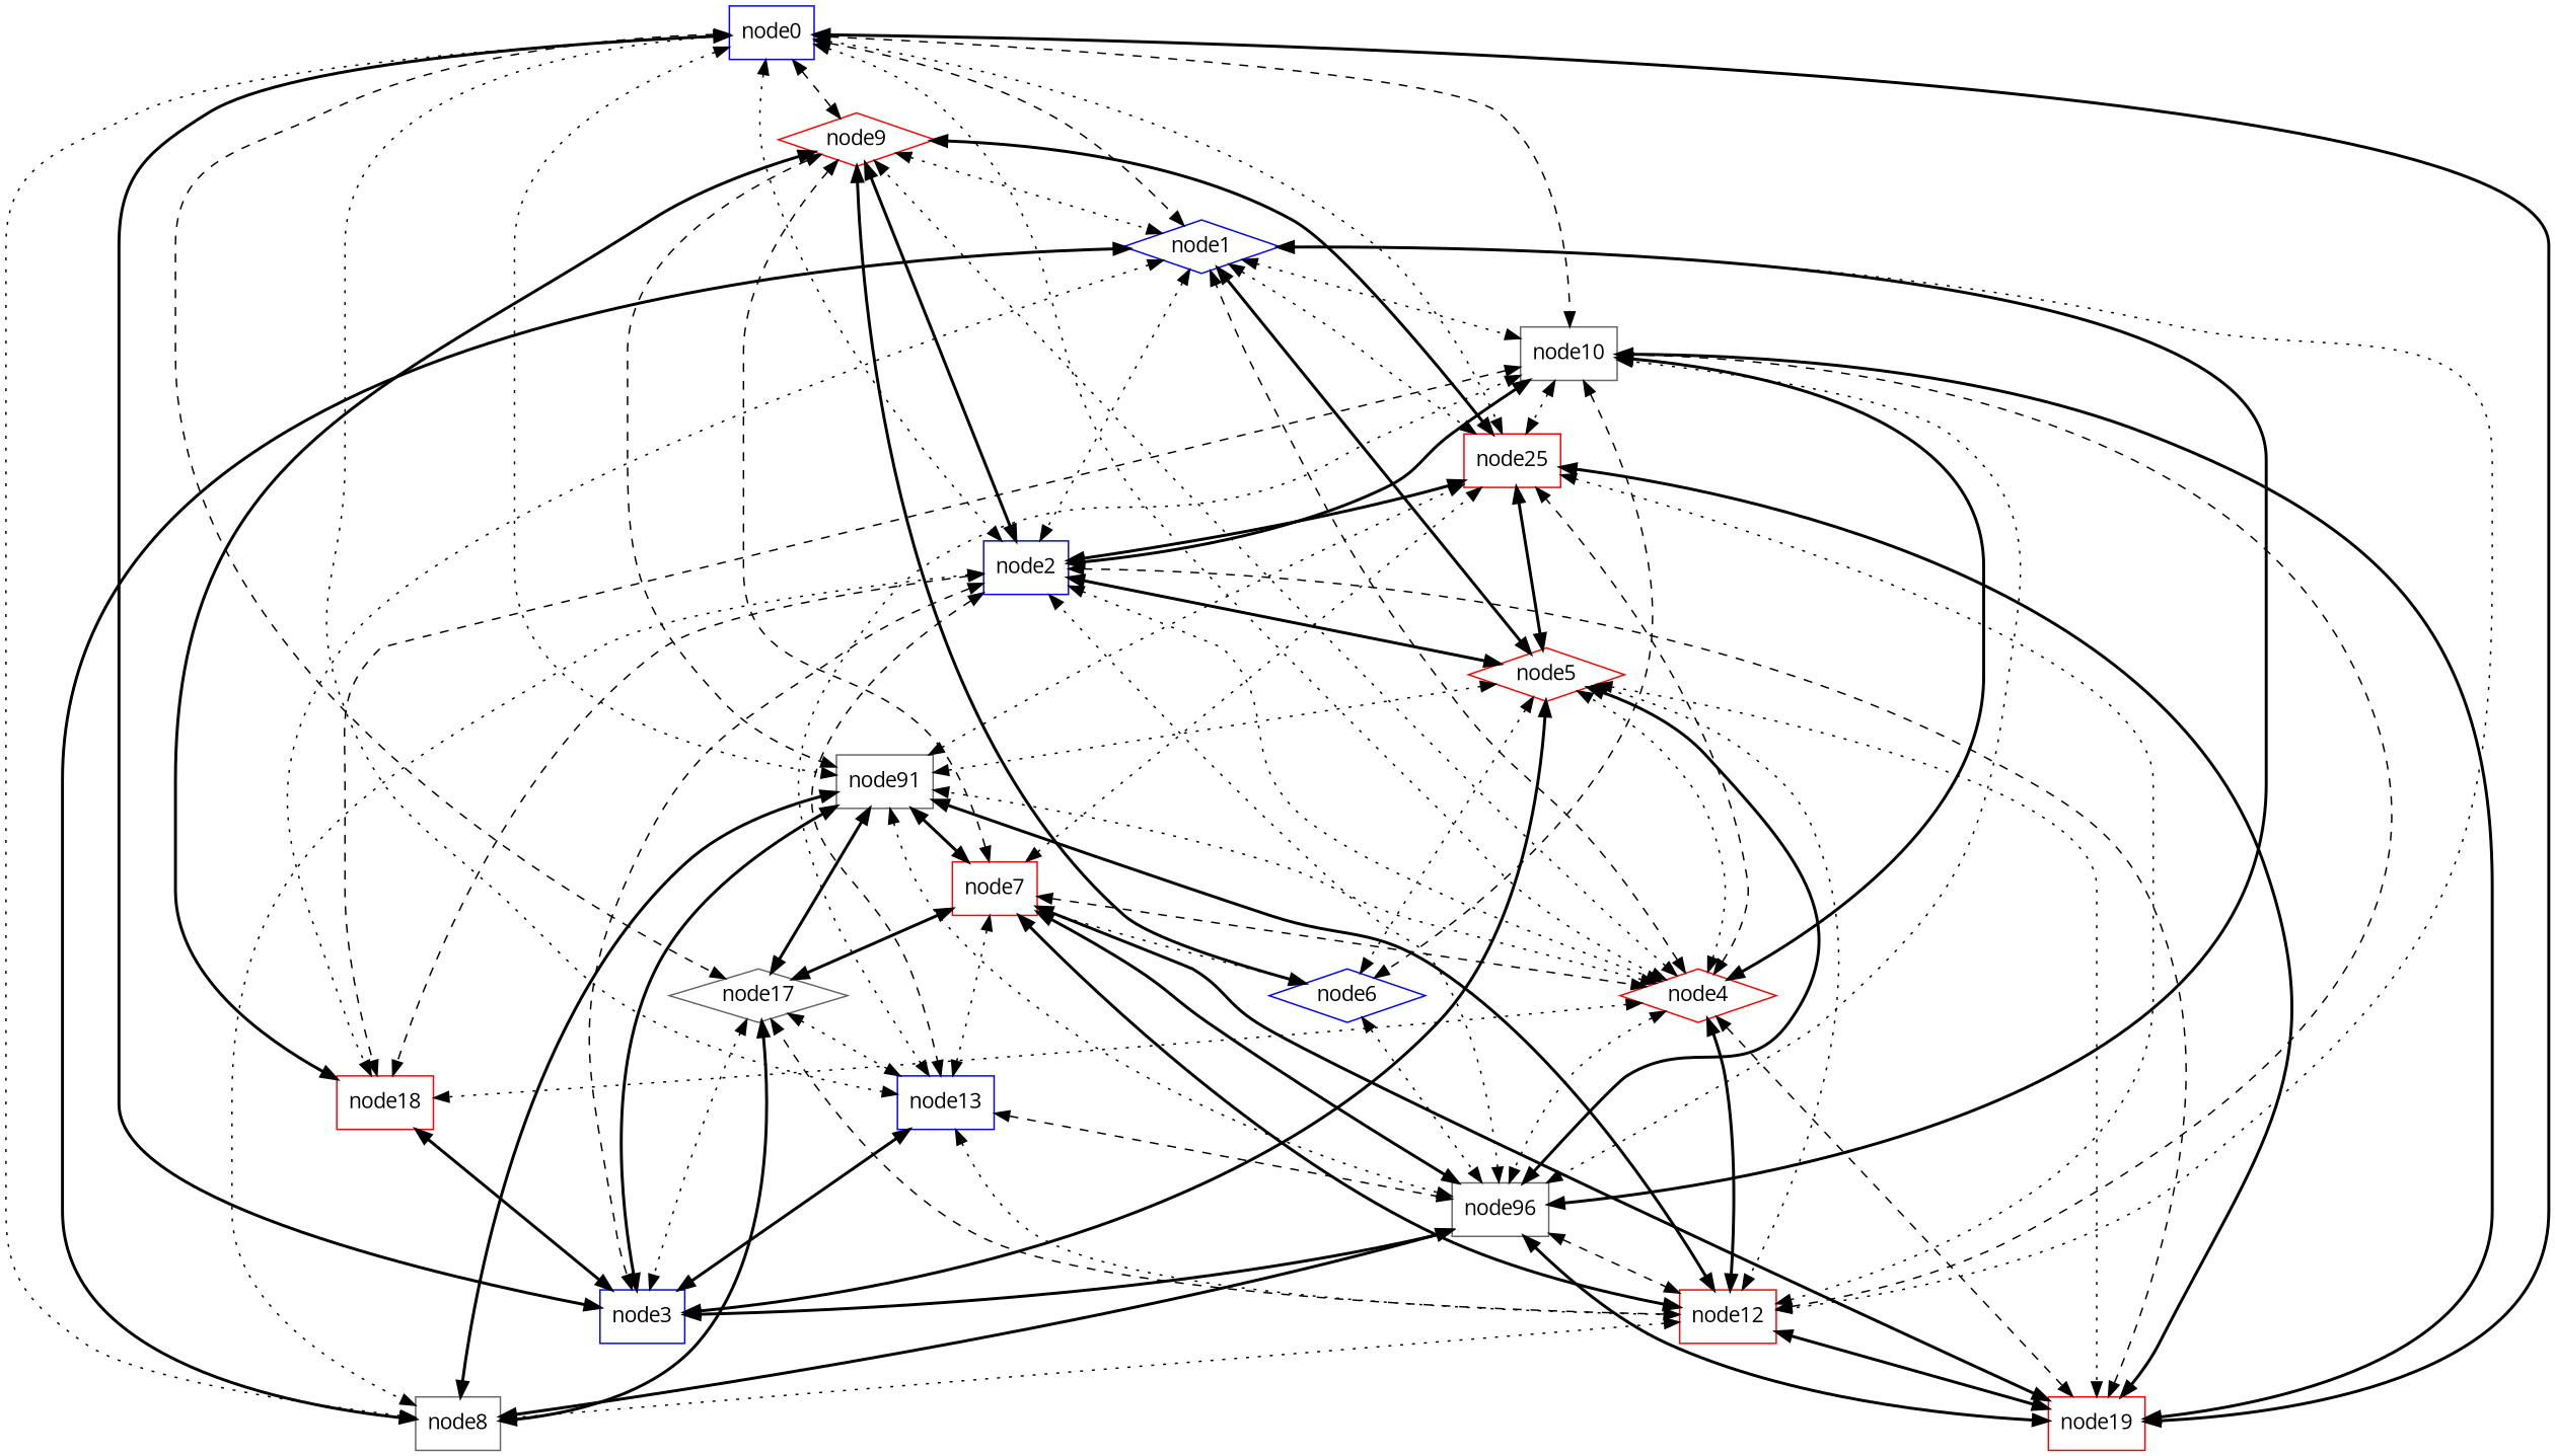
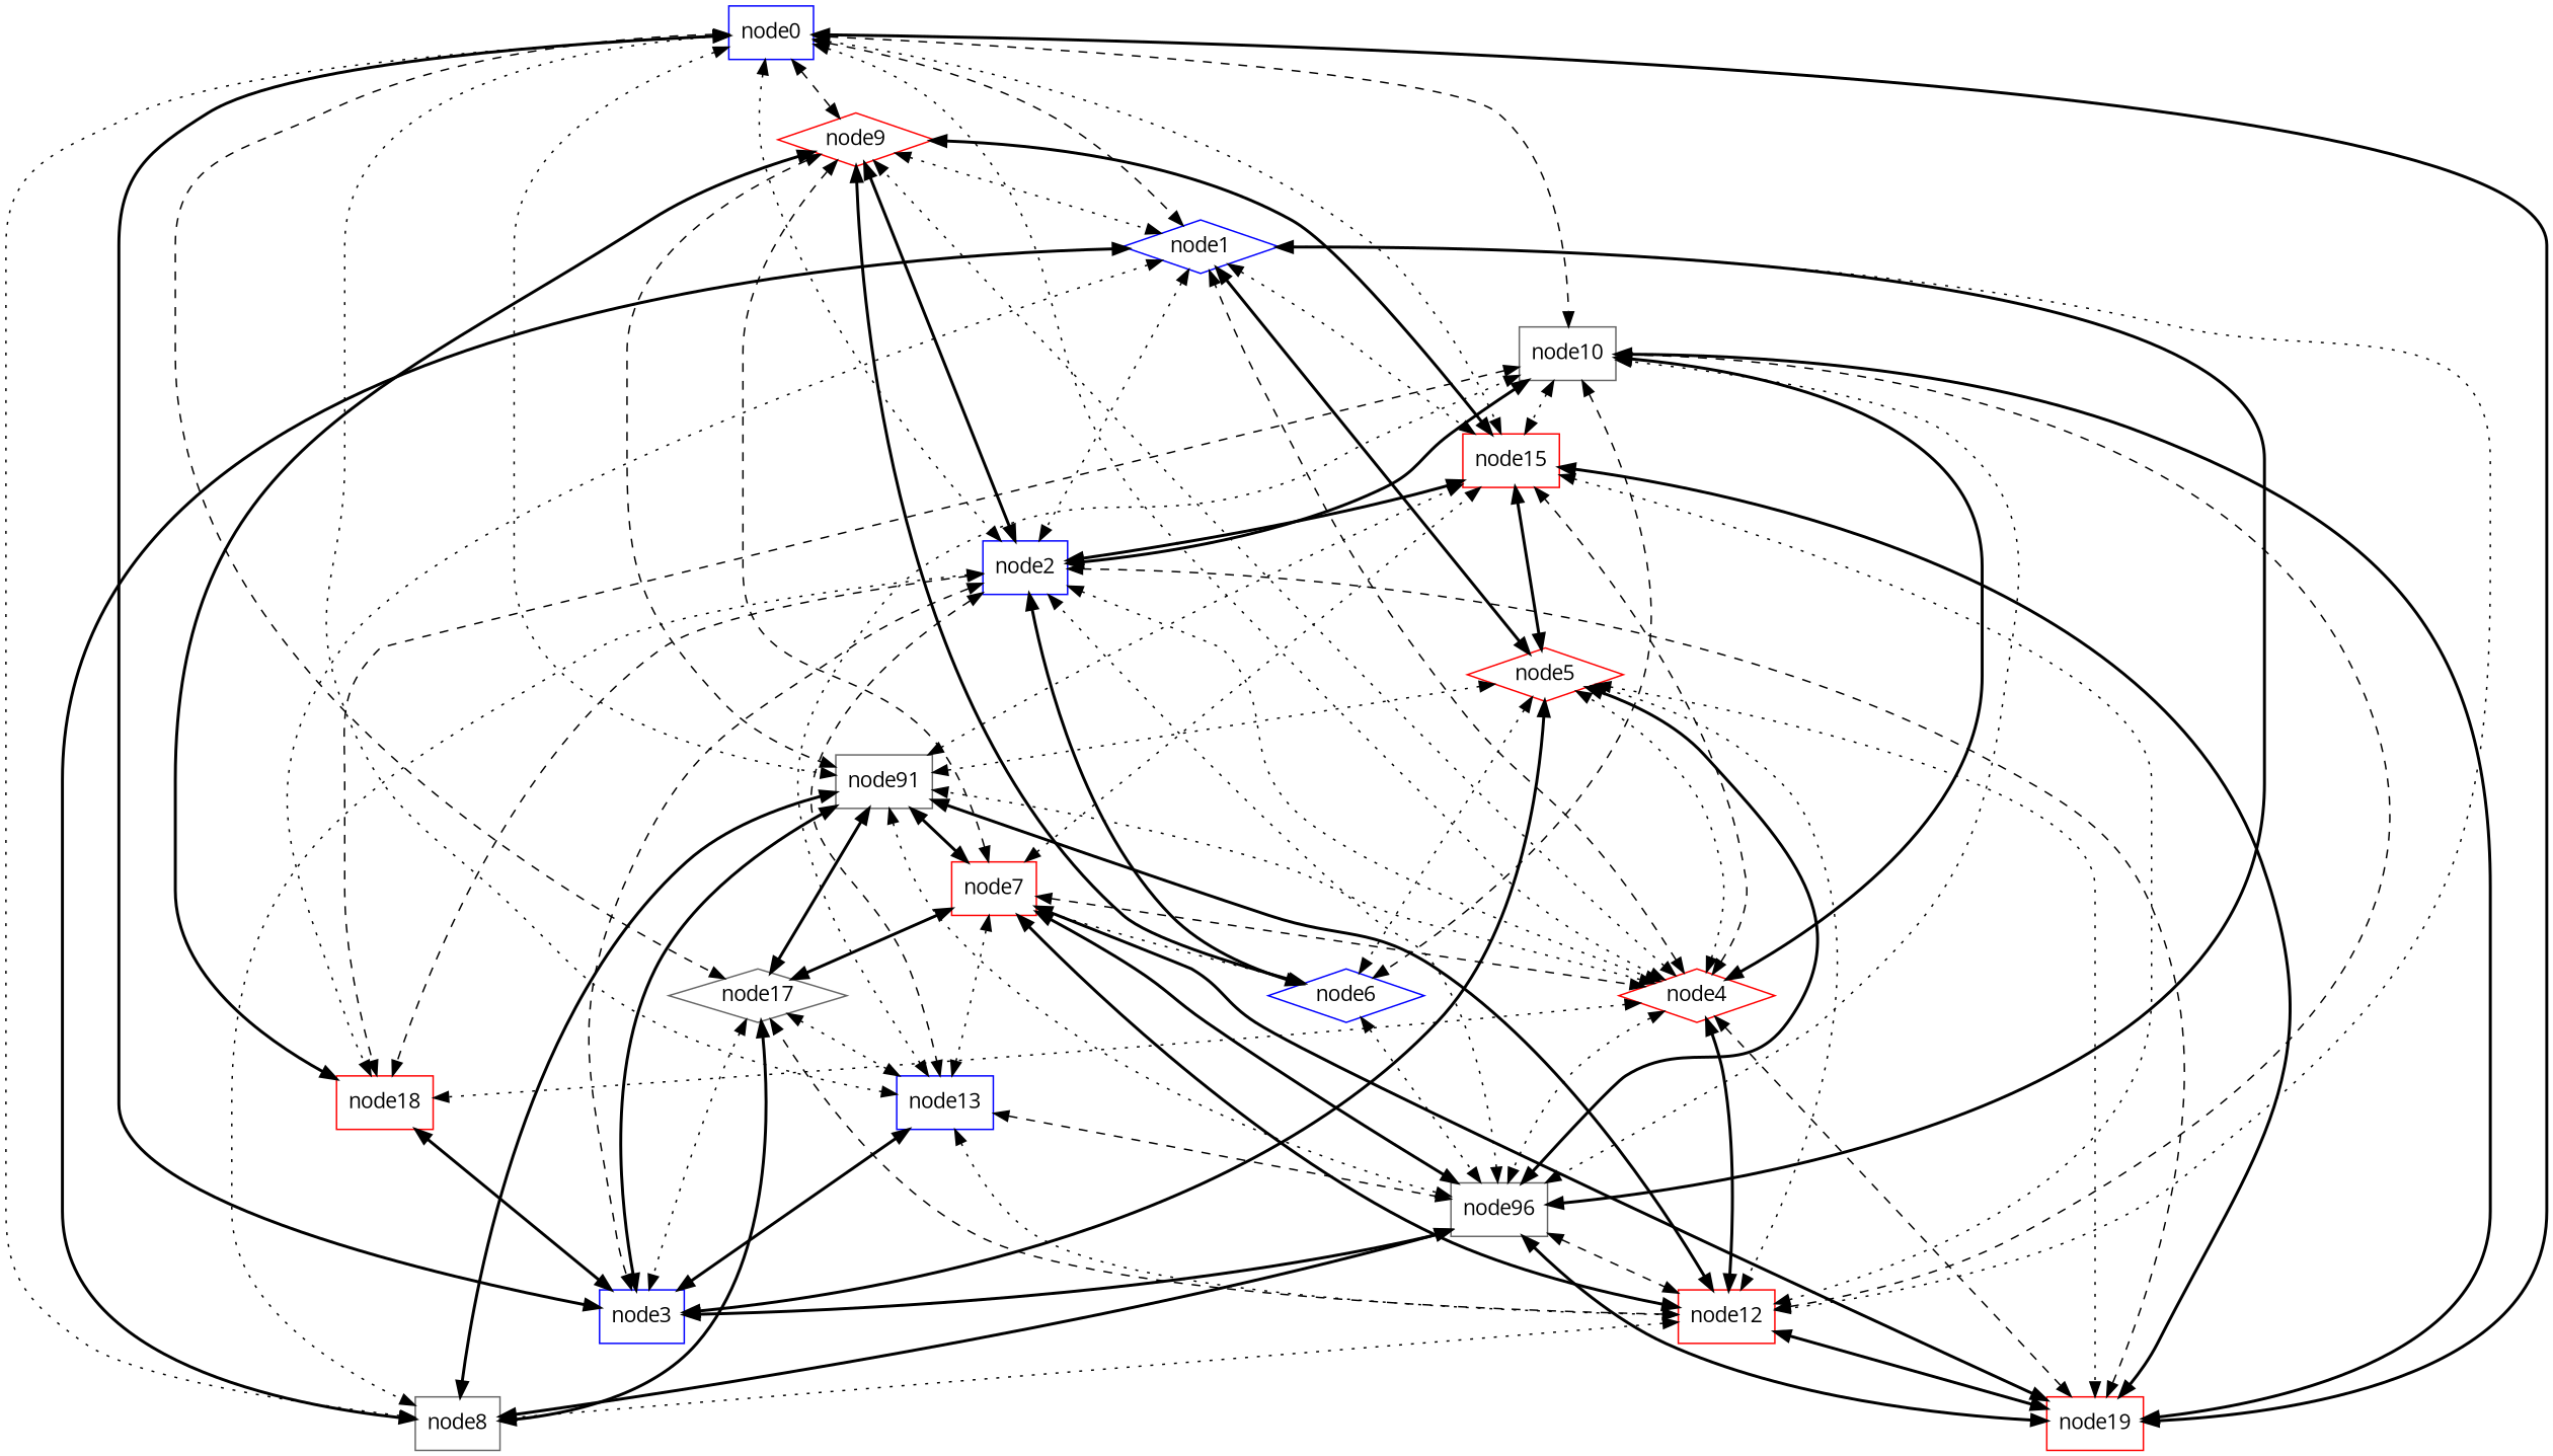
  digraph {
    fontname="Open Sans"
    node [color=red fontname="Open Sans" shape=box]
    edge [dir=both fontname="Open Sans" style=dotted]
    node0 [color=blue]
    node9 [shape=diamond]
    node10 [color=gray40]
    node17 [color=gray40 shape=diamond]
    node1 [color=blue shape=diamond]
    node2 [color=blue]
    n7 [color=gray40 label=node91]
    node3 [color=blue]
-   node15 [label=node25]
+   node15
    node4 [shape=diamond]
    node19
    node8 [color=gray40]
    node18
    node6 [color=blue shape=diamond]
    node13 [color=blue]
    node12
    node5 [shape=diamond]
    n18 [color=gray40 label=node96]
    node7
    node0 -> node9 [style=dashed]
    node0 -> node10 [style=dashed]
    node0 -> node17 [style=dashed]
    node0 -> node1 [style=dashed]
    node0 -> node2
    node0 -> n7
    node0 -> node3 [style=bold]
    node0 -> node15
    node0 -> node4
    node0 -> node19 [style=bold]
    node0 -> node8
    node9 -> node1
    node9 -> n7 [style=dashed]
    node9 -> node15 [style=bold]
    node9 -> node18 [style=bold]
    node9 -> node6 [style=bold]
    node10 -> node15
    node10 -> node4 [style=bold]
    node10 -> node18 [style=dashed]
    node10 -> node6 [style=dashed]
    node17 -> node3
    node17 -> node13
-   node1 -> node10
    node1 -> node2
    node1 -> node15
    node1 -> node8 [style=bold]
    node1 -> node18
    node1 -> node12
    node1 -> node5 [style=bold]
    node2 -> node9 [style=bold]
    node2 -> node10 [style=bold]
    node2 -> node3 [style=dashed]
    node2 -> node4
    node2 -> node19 [style=dashed]
    node2 -> node8
    node2 -> node18 [style=dashed]
-   node2 -> node5 [style=bold]
+   node2 -> node6 [style=bold]
    node2 -> node13 [style=dashed]
    n7 -> node17 [style=bold]
    n7 -> node3 [style=bold]
    n7 -> node15
    n7 -> node8 [style=bold]
    n7 -> node12 [style=bold]
    n7 -> n18
    n7 -> node7 [style=bold]
    node15 -> node2 [style=bold]
    node15 -> node19 [style=bold]
    node15 -> node12
    node4 -> node9
    node4 -> node1 [style=dashed]
    node4 -> n7
    node4 -> node15 [style=dashed]
    node4 -> node19 [style=dashed]
    node4 -> node18
    node4 -> node12 [style=bold]
    node4 -> node5
    node4 -> n18
    node19 -> node10 [style=bold]
    node8 -> node17 [style=bold]
    node18 -> node3 [style=bold]
    node6 -> n18
    node13 -> node0
    node13 -> node10
    node13 -> node3 [style=bold]
    node13 -> node12
    node13 -> n18 [style=dashed]
    node12 -> node10 [style=dashed]
    node12 -> node17 [style=dashed]
    node12 -> node19 [style=bold]
    node12 -> node8
    node5 -> n7
    node5 -> node3 [style=bold]
    node5 -> node15 [style=bold]
    node5 -> node19
    node5 -> node6
    node5 -> node12
    n18 -> node10
    n18 -> node1 [style=bold]
    n18 -> node2
    n18 -> node3 [style=bold]
    n18 -> node19 [style=bold]
    n18 -> node8 [style=bold]
    n18 -> node12 [style=dashed]
    n18 -> node5 [style=bold]
    node7 -> node9 [style=dashed]
    node7 -> node17 [style=bold]
    node7 -> node15
    node7 -> node4 [style=dashed]
    node7 -> node19 [style=bold]
    node7 -> node6
    node7 -> node13
    node7 -> node12 [style=bold]
    node7 -> n18 [style=bold]
  }
